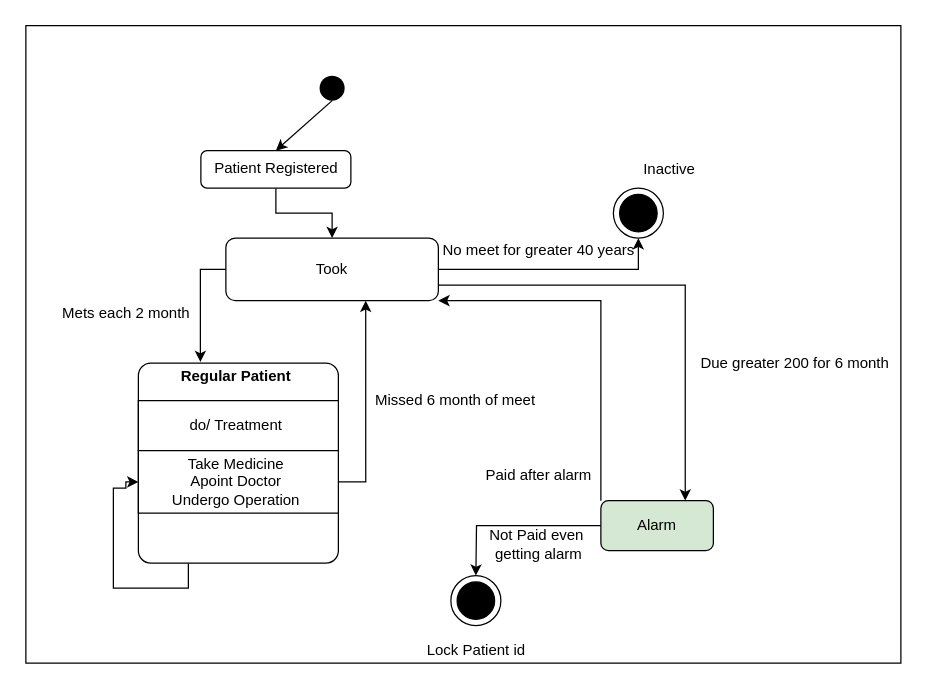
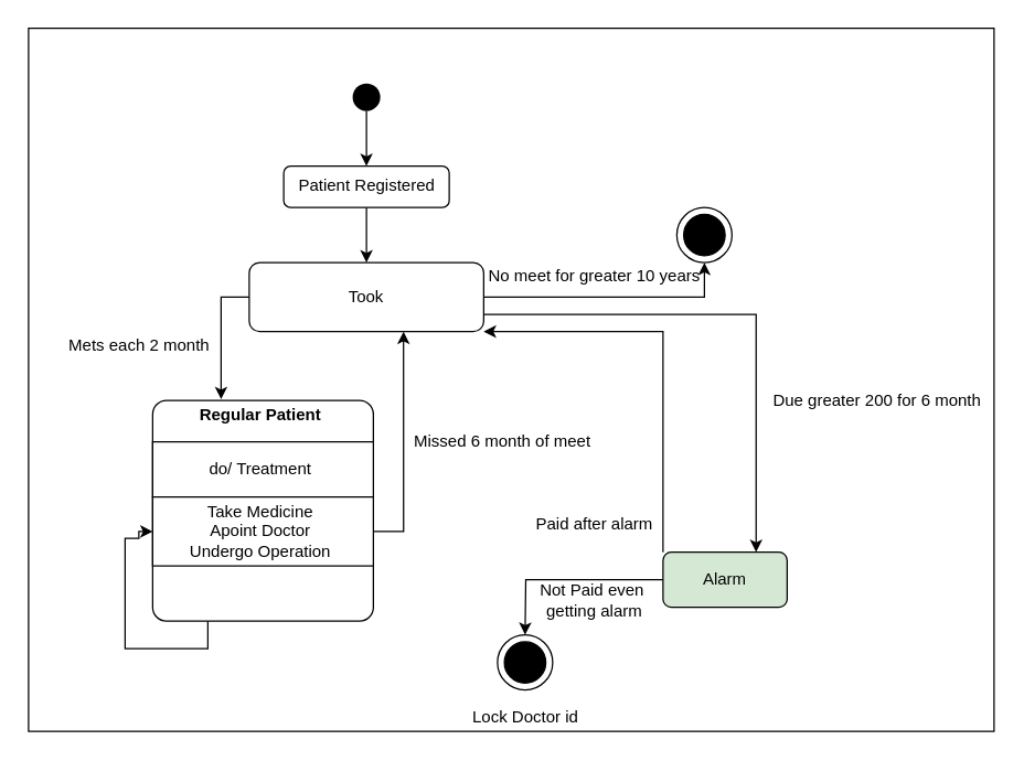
  <mxCell id="0" />
  <mxCell id="1" parent="0" />
  <mxCell id="2" value="" style="rounded=0;whiteSpace=wrap;html=1;" vertex="1" parent="1"><mxGeometry x="20" y="20" width="700" height="510" as="geometry" /></mxCell>
  <mxCell id="3" value="" style="ellipse;fillColor=#000000;strokeColor=none;" vertex="1" parent="1"><mxGeometry x="255" y="60" width="20" height="20" as="geometry" /></mxCell>
  <mxCell id="4" style="edgeStyle=orthogonalEdgeStyle;rounded=0;orthogonalLoop=1;jettySize=auto;html=1;exitX=0.5;exitY=1;exitDx=0;exitDy=0;entryX=0.5;entryY=0;entryDx=0;entryDy=0;" edge="1" parent="1" source="5" target="10"><mxGeometry relative="1" as="geometry" /></mxCell>
- <mxCell id="5" value="Patient Registered" style="html=1;align=center;verticalAlign=top;rounded=1;absoluteArcSize=1;arcSize=10;dashed=0;" vertex="1" parent="1"><mxGeometry x="160" y="120" width="120" height="30" as="geometry" /></mxCell>
+ <mxCell id="5" value="Patient Registered" style="html=1;align=center;verticalAlign=top;rounded=1;absoluteArcSize=1;arcSize=10;dashed=0;" vertex="1" parent="1"><mxGeometry x="205" y="120" width="120" height="30" as="geometry" /></mxCell>
  <mxCell id="6" value="" style="endArrow=classic;html=1;exitX=0.5;exitY=1;exitDx=0;exitDy=0;entryX=0.5;entryY=0;entryDx=0;entryDy=0;" edge="1" parent="1" source="3" target="5"><mxGeometry width="50" height="50" relative="1" as="geometry"><mxPoint x="210" y="150" as="sourcePoint" /><mxPoint x="260" y="100" as="targetPoint" /></mxGeometry></mxCell>
  <mxCell id="7" style="edgeStyle=orthogonalEdgeStyle;rounded=0;orthogonalLoop=1;jettySize=auto;html=1;exitX=0;exitY=0.5;exitDx=0;exitDy=0;entryX=0.31;entryY=-0.006;entryDx=0;entryDy=0;entryPerimeter=0;" edge="1" parent="1" source="10" target="12"><mxGeometry relative="1" as="geometry" /></mxCell>
  <mxCell id="8" style="edgeStyle=orthogonalEdgeStyle;rounded=0;orthogonalLoop=1;jettySize=auto;html=1;exitX=1;exitY=0.5;exitDx=0;exitDy=0;entryX=0.5;entryY=1;entryDx=0;entryDy=0;entryPerimeter=0;" edge="1" parent="1" source="10" target="18"><mxGeometry relative="1" as="geometry"><mxPoint x="490" y="215.286" as="targetPoint" /></mxGeometry></mxCell>
  <mxCell id="9" style="edgeStyle=orthogonalEdgeStyle;rounded=0;orthogonalLoop=1;jettySize=auto;html=1;exitX=1;exitY=0.75;exitDx=0;exitDy=0;entryX=0.75;entryY=0;entryDx=0;entryDy=0;" edge="1" parent="1" source="10" target="22"><mxGeometry relative="1" as="geometry" /></mxCell>
  <mxCell id="10" value="Took" style="shape=rect;rounded=1;html=1;whiteSpace=wrap;align=center;" vertex="1" parent="1"><mxGeometry x="180" y="190" width="170" height="50" as="geometry" /></mxCell>
  <mxCell id="11" style="edgeStyle=orthogonalEdgeStyle;rounded=0;orthogonalLoop=1;jettySize=auto;html=1;exitX=0.25;exitY=1;exitDx=0;exitDy=0;exitPerimeter=0;entryX=0;entryY=0.5;entryDx=0;entryDy=0;" edge="1" parent="1" source="12" target="15"><mxGeometry relative="1" as="geometry"><mxPoint x="100" y="390" as="targetPoint" /><Array as="points"><mxPoint x="150" y="470" /><mxPoint x="90" y="470" /><mxPoint x="90" y="390" /><mxPoint x="100" y="390" /><mxPoint x="100" y="385" /></Array></mxGeometry></mxCell>
  <mxCell id="12" value="&lt;p style=&quot;margin: 0px ; margin-top: 4px ; text-align: center&quot;&gt;&lt;b&gt;Regular Patient&amp;nbsp;&lt;/b&gt;&lt;/p&gt;&lt;p style=&quot;margin: 0px ; margin-top: 4px ; text-align: center&quot;&gt;&lt;b&gt;&lt;br&gt;&lt;/b&gt;&lt;/p&gt;&lt;p style=&quot;margin: 0px ; margin-top: 4px ; text-align: center&quot;&gt;&lt;b&gt;&lt;br&gt;&lt;/b&gt;&lt;/p&gt;&lt;p style=&quot;margin: 0px ; margin-top: 4px ; text-align: center&quot;&gt;&lt;b&gt;&lt;br&gt;&lt;/b&gt;&lt;/p&gt;&lt;p style=&quot;margin: 0px ; margin-top: 4px ; text-align: center&quot;&gt;&lt;b&gt;&lt;br&gt;&lt;/b&gt;&lt;/p&gt;&lt;p style=&quot;margin: 0px ; margin-top: 4px ; text-align: center&quot;&gt;&lt;b&gt;&lt;br&gt;&lt;/b&gt;&lt;/p&gt;&lt;p style=&quot;margin: 0px ; margin-top: 4px ; text-align: center&quot;&gt;&lt;b&gt;&lt;br&gt;&lt;/b&gt;&lt;/p&gt;" style="shape=mxgraph.sysml.simpleState;html=1;overflow=fill;whiteSpace=wrap;align=center;" vertex="1" parent="1"><mxGeometry x="110" y="290" width="160" height="160" as="geometry" /></mxCell>
  <mxCell id="13" value="do/ Treatment&amp;nbsp;" style="shape=rect;html=1;whiteSpace=wrap;align=center;" vertex="1" parent="1"><mxGeometry x="110" y="320" width="160" height="40" as="geometry" /></mxCell>
  <mxCell id="14" style="edgeStyle=orthogonalEdgeStyle;rounded=0;orthogonalLoop=1;jettySize=auto;html=1;exitX=1;exitY=0.5;exitDx=0;exitDy=0;entryX=0.658;entryY=1.001;entryDx=0;entryDy=0;entryPerimeter=0;" edge="1" parent="1" source="15" target="10"><mxGeometry relative="1" as="geometry" /></mxCell>
  <mxCell id="15" value="Take Medicine&amp;nbsp;&lt;br&gt;Apoint Doctor&amp;nbsp;&lt;br&gt;Undergo Operation&amp;nbsp;" style="shape=rect;html=1;whiteSpace=wrap;align=center;" vertex="1" parent="1"><mxGeometry x="110" y="360" width="160" height="50" as="geometry" /></mxCell>
  <mxCell id="16" value="Missed 6 month of meet&amp;nbsp;" style="text;html=1;align=center;verticalAlign=middle;resizable=0;points=[];autosize=1;" vertex="1" parent="1"><mxGeometry x="290" y="310" width="150" height="20" as="geometry" /></mxCell>
  <mxCell id="17" value="Mets each 2 month" style="text;html=1;align=center;verticalAlign=middle;resizable=0;points=[];autosize=1;" vertex="1" parent="1"><mxGeometry x="40" y="240" width="120" height="20" as="geometry" /></mxCell>
  <mxCell id="18" value="" style="shape=mxgraph.sysml.actFinal;html=1;verticalLabelPosition=bottom;labelBackgroundColor=#ffffff;verticalAlign=top;" vertex="1" parent="1"><mxGeometry x="490" y="150" width="40" height="40" as="geometry" /></mxCell>
- <mxCell id="19" value="No meet for greater 40 years" style="text;html=1;align=center;verticalAlign=middle;resizable=0;points=[];autosize=1;" vertex="1" parent="1"><mxGeometry x="345" y="190" width="170" height="20" as="geometry" /></mxCell>
+ <mxCell id="19" value="No meet for greater 10 years" style="text;html=1;align=center;verticalAlign=middle;resizable=0;points=[];autosize=1;" vertex="1" parent="1"><mxGeometry x="345" y="190" width="170" height="20" as="geometry" /></mxCell>
  <mxCell id="20" style="edgeStyle=orthogonalEdgeStyle;rounded=0;orthogonalLoop=1;jettySize=auto;html=1;exitX=0;exitY=0;exitDx=0;exitDy=0;entryX=1;entryY=1;entryDx=0;entryDy=0;" edge="1" parent="1" source="22" target="10"><mxGeometry relative="1" as="geometry"><Array as="points"><mxPoint x="480" y="240" /></Array></mxGeometry></mxCell>
  <mxCell id="21" style="edgeStyle=orthogonalEdgeStyle;rounded=0;orthogonalLoop=1;jettySize=auto;html=1;exitX=0;exitY=0.5;exitDx=0;exitDy=0;" edge="1" parent="1" source="22"><mxGeometry relative="1" as="geometry"><mxPoint x="380" y="460" as="targetPoint" /></mxGeometry></mxCell>
  <mxCell id="22" value="Alarm" style="rounded=1;whiteSpace=wrap;html=1;fillColor=#d5e8d4;" vertex="1" parent="1"><mxGeometry x="480" y="400" width="90" height="40" as="geometry" /></mxCell>
  <mxCell id="23" value="Due greater 200 for 6 month" style="text;html=1;align=center;verticalAlign=middle;resizable=0;points=[];autosize=1;" vertex="1" parent="1"><mxGeometry x="550" y="280" width="170" height="20" as="geometry" /></mxCell>
  <mxCell id="24" value="Paid after alarm" style="text;html=1;align=center;verticalAlign=middle;resizable=0;points=[];autosize=1;" vertex="1" parent="1"><mxGeometry x="380" y="370" width="100" height="20" as="geometry" /></mxCell>
  <mxCell id="25" value="" style="shape=mxgraph.sysml.actFinal;html=1;verticalLabelPosition=bottom;labelBackgroundColor=#ffffff;verticalAlign=top;" vertex="1" parent="1"><mxGeometry x="360" y="460" width="40" height="40" as="geometry" /></mxCell>
- <mxCell id="26" value="Lock Patient id" style="text;html=1;align=center;verticalAlign=middle;resizable=0;points=[];autosize=1;" vertex="1" parent="1"><mxGeometry x="335" y="510" width="90" height="20" as="geometry" /></mxCell>
+ <mxCell id="26" value="Lock Doctor id" style="text;html=1;align=center;verticalAlign=middle;resizable=0;points=[];autosize=1;" vertex="1" parent="1"><mxGeometry x="335" y="510" width="90" height="20" as="geometry" /></mxCell>
  <mxCell id="27" value="Not Paid even&amp;nbsp;&lt;br&gt;getting alarm" style="text;html=1;align=center;verticalAlign=middle;resizable=0;points=[];autosize=1;" vertex="1" parent="1"><mxGeometry x="385" y="420" width="90" height="30" as="geometry" /></mxCell>
- <mxCell id="28" value="Inactive" style="text;html=1;strokeColor=none;fillColor=none;align=center;verticalAlign=middle;whiteSpace=wrap;rounded=0;" vertex="1" parent="1"><mxGeometry x="515" y="125" width="40" height="20" as="geometry" /></mxCell>
